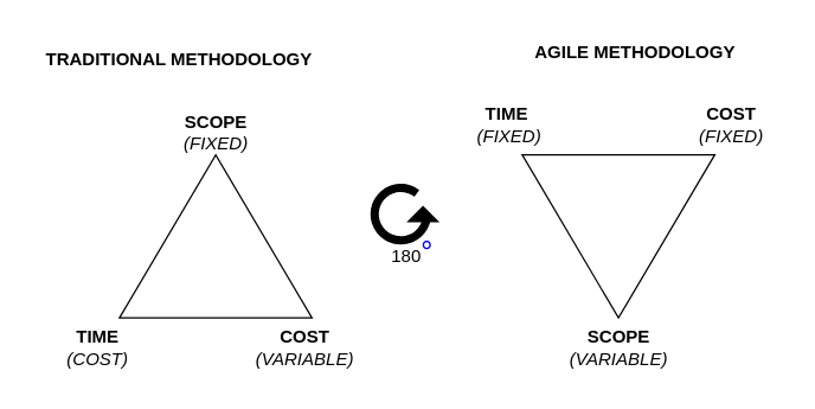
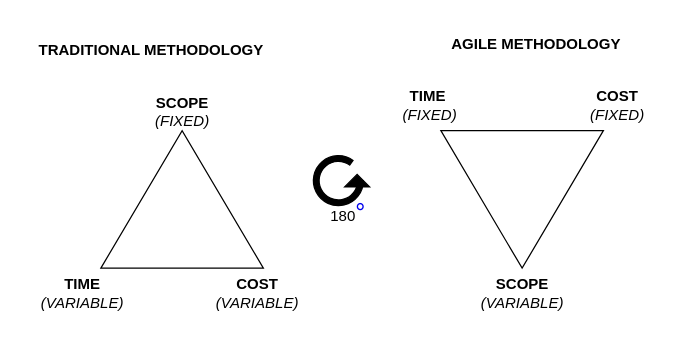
  <mxCell id="0" />
  <mxCell id="1" parent="0" />
  <mxCell id="2" value="" style="triangle;whiteSpace=wrap;html=1;rotation=-90;" parent="1" vertex="1"><mxGeometry x="90" y="94" width="110" height="130" as="geometry" /></mxCell>
  <mxCell id="3" value="&lt;b&gt;SCOPE&lt;/b&gt;&lt;div&gt;&lt;i&gt;(FIXED)&lt;/i&gt;&lt;/div&gt;" style="text;html=1;align=center;verticalAlign=middle;resizable=0;points=[];autosize=1;strokeColor=none;fillColor=none;" parent="1" vertex="1"><mxGeometry x="110" y="69" width="70" height="40" as="geometry" /></mxCell>
- <mxCell id="4" value="&lt;b&gt;TIME&lt;/b&gt;&lt;div&gt;&lt;i&gt;(COST)&lt;/i&gt;&lt;/div&gt;" style="text;html=1;align=center;verticalAlign=middle;resizable=0;points=[];autosize=1;strokeColor=none;fillColor=none;" parent="1" vertex="1"><mxGeometry x="20" y="214" width="90" height="40" as="geometry" /></mxCell>
+ <mxCell id="4" value="&lt;b&gt;TIME&lt;/b&gt;&lt;div&gt;&lt;i&gt;(VARIABLE)&lt;/i&gt;&lt;/div&gt;" style="text;html=1;align=center;verticalAlign=middle;resizable=0;points=[];autosize=1;strokeColor=none;fillColor=none;" parent="1" vertex="1"><mxGeometry x="20" y="214" width="90" height="40" as="geometry" /></mxCell>
  <mxCell id="5" value="&lt;b&gt;COST&lt;/b&gt;&lt;div&gt;&lt;i&gt;(VARIABLE)&lt;/i&gt;&lt;/div&gt;" style="text;html=1;align=center;verticalAlign=middle;resizable=0;points=[];autosize=1;strokeColor=none;fillColor=none;" parent="1" vertex="1"><mxGeometry x="160" y="214" width="90" height="40" as="geometry" /></mxCell>
  <mxCell id="6" value="&lt;b&gt;TRADITIONAL METHODOLOGY&lt;/b&gt;" style="text;html=1;align=center;verticalAlign=middle;resizable=0;points=[];autosize=1;strokeColor=none;fillColor=none;" parent="1" vertex="1"><mxGeometry x="20" y="25" width="200" height="30" as="geometry" /></mxCell>
  <mxCell id="7" value="" style="triangle;whiteSpace=wrap;html=1;rotation=90;" parent="1" vertex="1"><mxGeometry x="362" y="94" width="110" height="130" as="geometry" /></mxCell>
  <mxCell id="8" value="&lt;b&gt;SCOPE&lt;/b&gt;&lt;div&gt;&lt;i&gt;(VARIABLE)&lt;/i&gt;&lt;/div&gt;" style="text;html=1;align=center;verticalAlign=middle;resizable=0;points=[];autosize=1;strokeColor=none;fillColor=none;" parent="1" vertex="1"><mxGeometry x="372" y="214" width="90" height="40" as="geometry" /></mxCell>
  <mxCell id="9" value="&lt;b&gt;TIME&lt;/b&gt;&amp;nbsp;&lt;div&gt;&lt;i&gt;(FIXED)&lt;/i&gt;&lt;/div&gt;" style="text;html=1;align=center;verticalAlign=middle;resizable=0;points=[];autosize=1;strokeColor=none;fillColor=none;" parent="1" vertex="1"><mxGeometry x="308" y="64" width="70" height="40" as="geometry" /></mxCell>
  <mxCell id="10" value="&lt;b&gt;COST&lt;/b&gt;&lt;div&gt;&lt;i&gt;(FIXED)&lt;/i&gt;&lt;/div&gt;" style="text;html=1;align=center;verticalAlign=middle;resizable=0;points=[];autosize=1;strokeColor=none;fillColor=none;" parent="1" vertex="1"><mxGeometry x="458" y="64" width="70" height="40" as="geometry" /></mxCell>
  <mxCell id="11" value="&lt;b&gt;AGILE METHODOLOGY&lt;/b&gt;" style="text;html=1;align=center;verticalAlign=middle;resizable=0;points=[];autosize=1;strokeColor=none;fillColor=none;" parent="1" vertex="1"><mxGeometry x="348" y="20" width="160" height="30" as="geometry" /></mxCell>
  <mxCell id="12" value="" style="verticalLabelPosition=bottom;verticalAlign=top;html=1;shape=mxgraph.basic.partConcEllipse;startAngle=0.25;endAngle=0.1;arcWidth=0.23;fillColor=#000000;" parent="1" vertex="1"><mxGeometry x="250" y="124" width="40" height="40" as="geometry" /></mxCell>
  <mxCell id="13" value="" style="triangle;whiteSpace=wrap;html=1;rotation=-90;fillColor=#000000;" parent="1" vertex="1"><mxGeometry x="280" y="134" width="10" height="20" as="geometry" /></mxCell>
  <mxCell id="14" value="180&lt;a style=&quot;text-decoration-line: none; -webkit-tap-highlight-color: rgba(0, 0, 0, 0.1); outline: 0px; font-family: arial, sans-serif; font-size: small; text-align: left; background-color: rgb(255, 255, 255);&quot; data-ved=&quot;2ahUKEwjvscOq4u-FAxUycfEDHaKcBgAQFnoECBYQAQ&quot; href=&quot;https://www.degreesymbol.net/&quot;&gt;&lt;h3 style=&quot;font-weight: 400; margin: 18px 0px 3px; padding: 5px 0px 0px; font-size: 20px; line-height: 1.3; display: inline-block;&quot; class=&quot;LC20lb MBeuO DKV0Md&quot;&gt;°&lt;/h3&gt;&lt;/a&gt;" style="text;html=1;align=center;verticalAlign=middle;whiteSpace=wrap;rounded=0;" parent="1" vertex="1"><mxGeometry x="248" y="144" width="60" height="30" as="geometry" /></mxCell>
